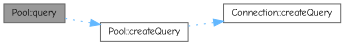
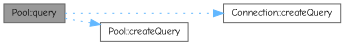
  digraph {
    fontname="Comic Neue"
    rankdir=LR
    node [color=grey40 fillcolor=white fontname="Comic Neue" fontsize=10 shape=box style=filled]
    edge [arrowhead=normal color=steelblue1 fontname="Comic Neue" fontsize=10 labelfontname=Helvetica labelfontsize=10 style=dotted]
    n1 [color=gray40 fillcolor=grey60 fontcolor=black height=0.2 label="Pool::query" width=0.4]
    n2 [height=0.2 label="Connection::createQuery" width=0.4]
    n3 [height=0.2 label="Pool::createQuery" width=0.4]
-   n3 -> n2
+   n1 -> n2
    n1 -> n3
  }
